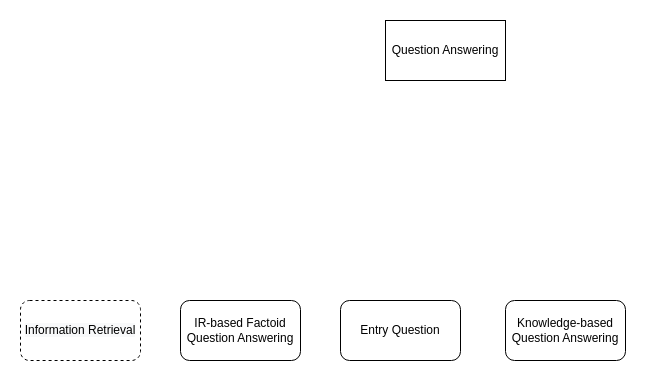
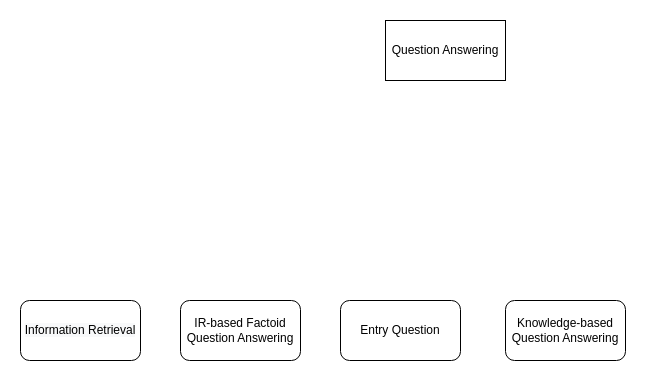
  <mxCell id="0" />
  <mxCell id="1" parent="0" />
  <mxCell id="2" value="Question Answering" style="rounded=0;whiteSpace=wrap;html=1;" vertex="1" parent="1"><mxGeometry x="385" y="20" width="120" height="60" as="geometry" /></mxCell>
- <mxCell id="3" value="&#10;&#10;&lt;span style=&quot;color: rgb(0, 0, 0); font-family: helvetica; font-size: 12px; font-style: normal; font-weight: 400; letter-spacing: normal; text-align: center; text-indent: 0px; text-transform: none; word-spacing: 0px; background-color: rgb(248, 249, 250); display: inline; float: none;&quot;&gt;Information Retrieval&lt;/span&gt;&#10;&#10;" style="rounded=1;whiteSpace=wrap;html=1;dashed=1;" vertex="1" parent="1"><mxGeometry y="300" width="120" height="60" as="geometry" x="20" /></mxCell>
+ <mxCell id="3" value="&#10;&#10;&lt;span style=&quot;color: rgb(0, 0, 0); font-family: helvetica; font-size: 12px; font-style: normal; font-weight: 400; letter-spacing: normal; text-align: center; text-indent: 0px; text-transform: none; word-spacing: 0px; background-color: rgb(248, 249, 250); display: inline; float: none;&quot;&gt;Information Retrieval&lt;/span&gt;&#10;&#10;" style="rounded=1;whiteSpace=wrap;html=1;" vertex="1" parent="1"><mxGeometry y="300" width="120" height="60" as="geometry" x="20" /></mxCell>
  <mxCell id="4" value="&lt;span&gt;IR-based Factoid Question Answering&lt;/span&gt;" style="rounded=1;whiteSpace=wrap;html=1;" vertex="1" parent="1"><mxGeometry x="180" y="300" width="120" height="60" as="geometry" /></mxCell>
  <mxCell id="5" value="Entry Question" style="rounded=1;whiteSpace=wrap;html=1;" vertex="1" parent="1"><mxGeometry x="340" y="300" width="120" height="60" as="geometry" /></mxCell>
  <mxCell id="6" value="&lt;div&gt;Knowledge-based Question Answering&lt;/div&gt;" style="rounded=1;whiteSpace=wrap;html=1;" vertex="1" parent="1"><mxGeometry x="505" y="300" width="120" height="60" as="geometry" /></mxCell>
